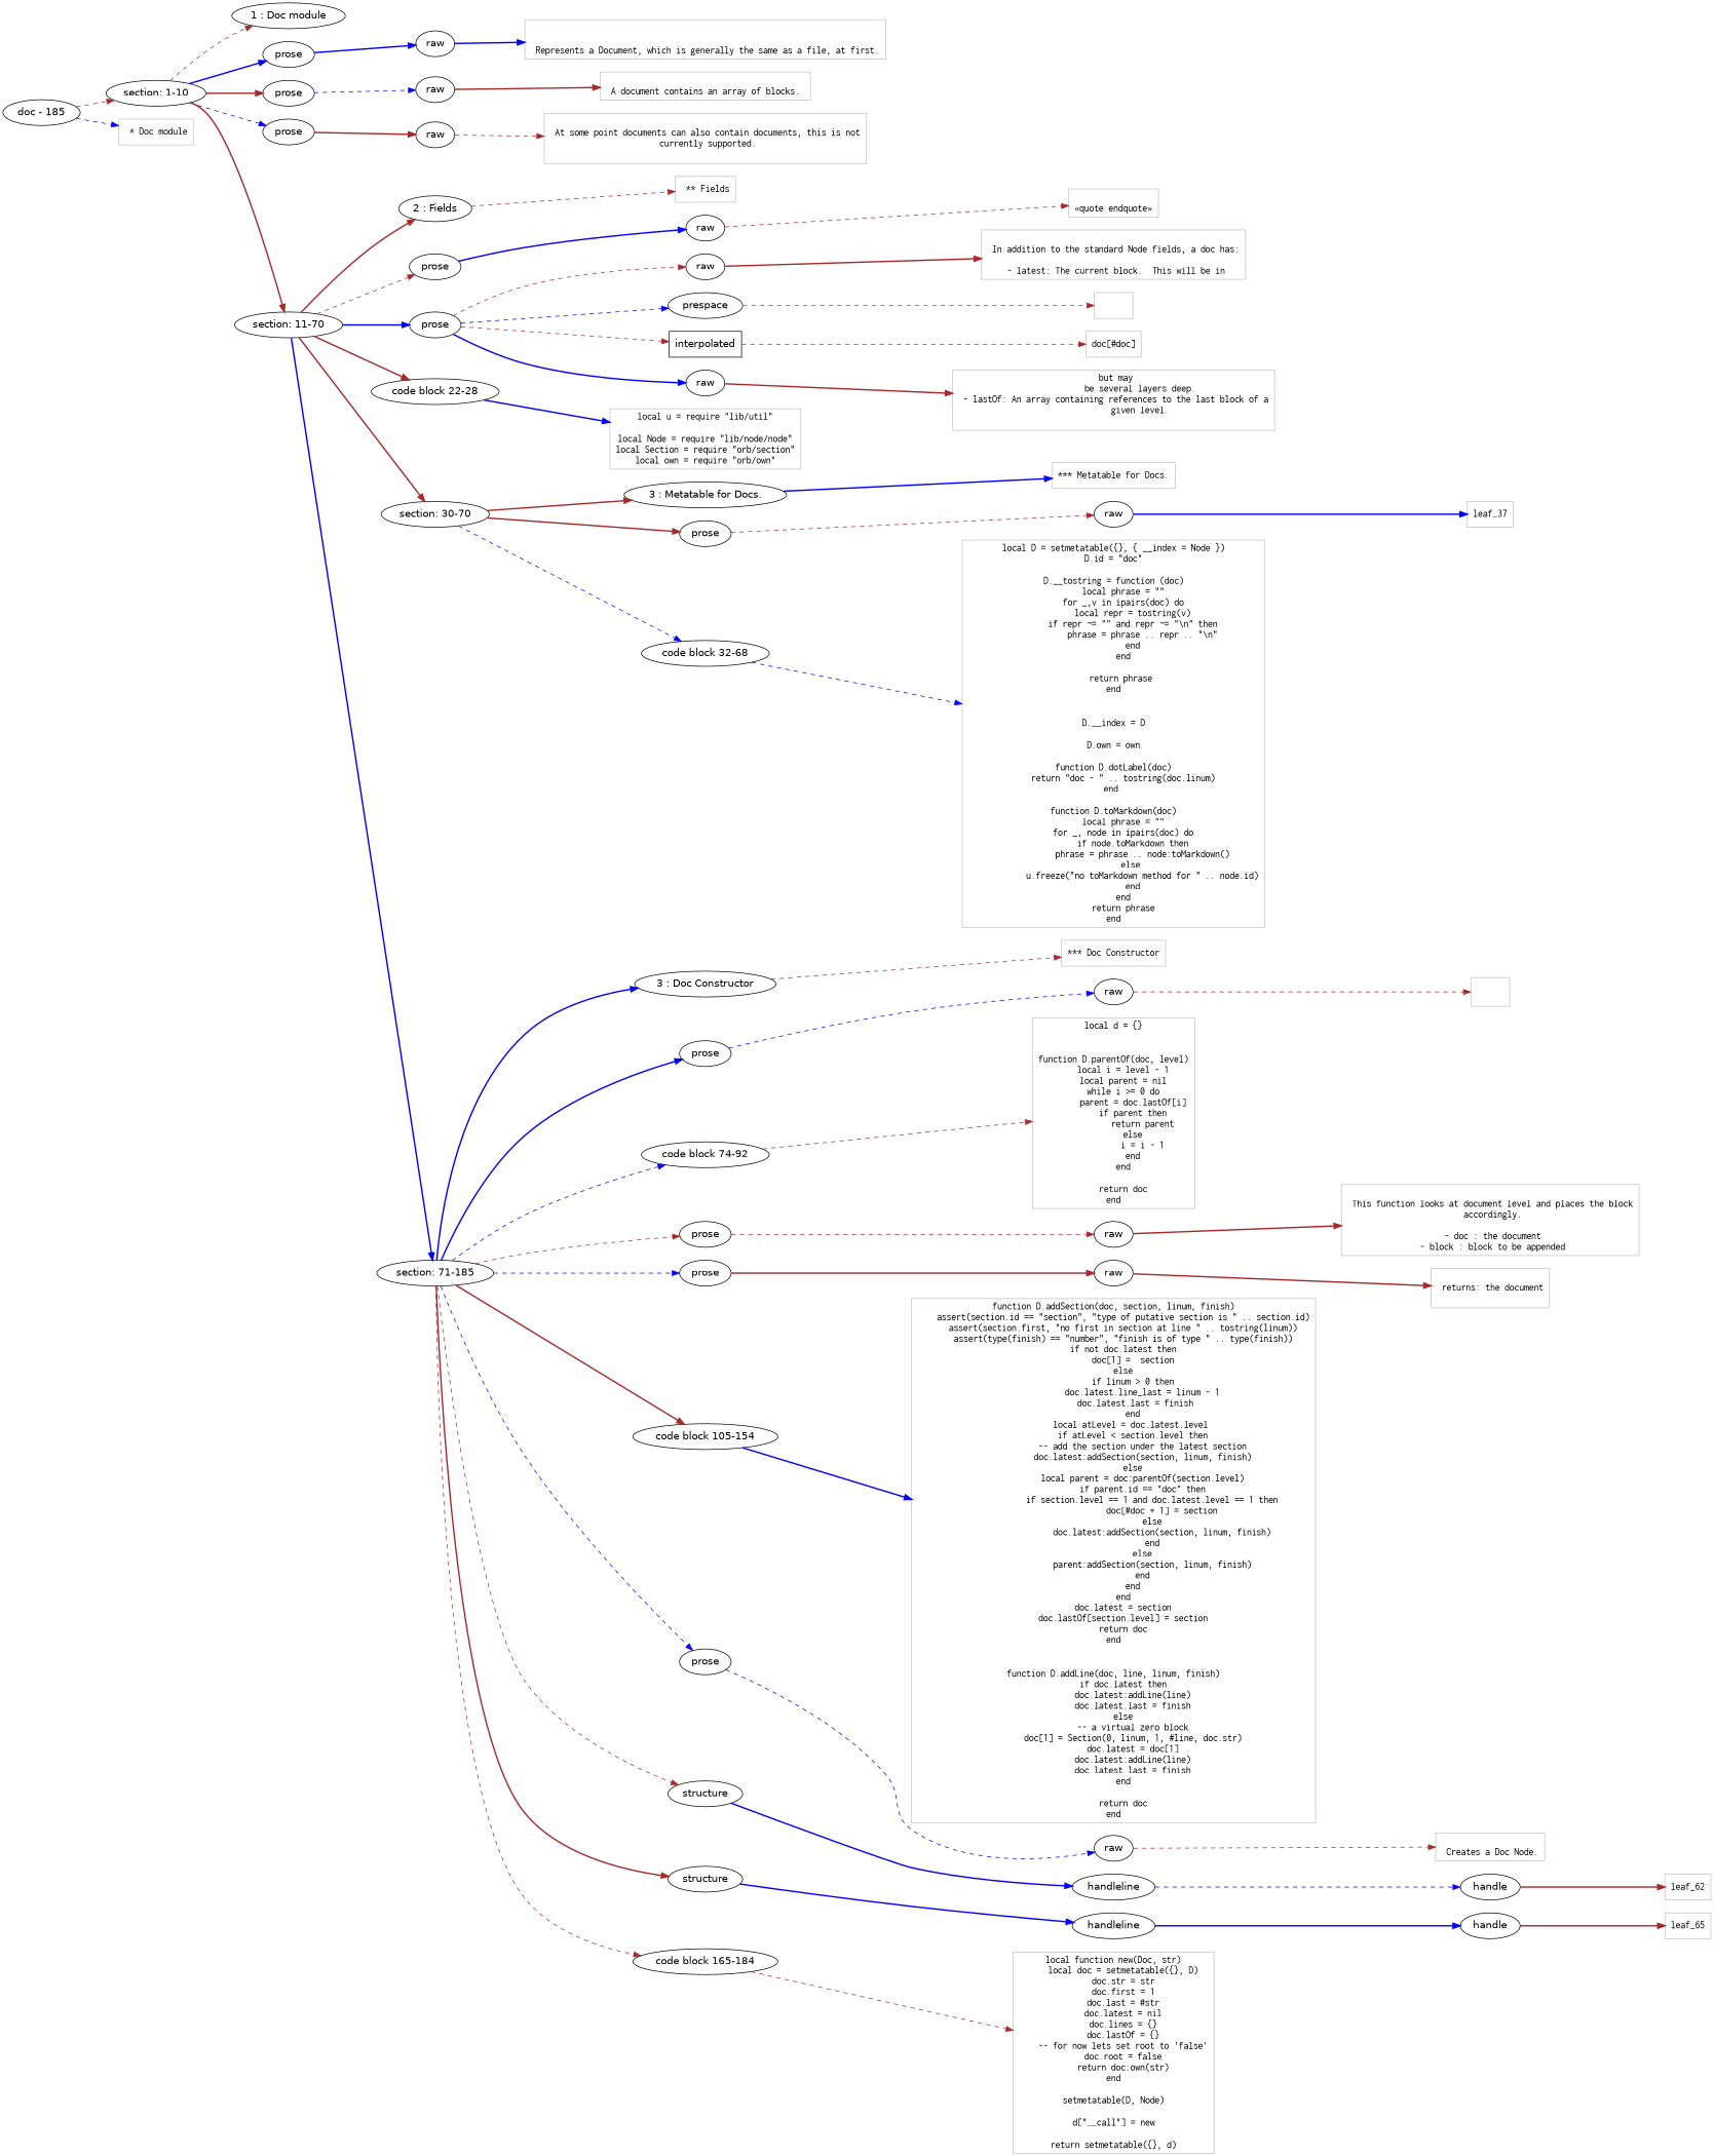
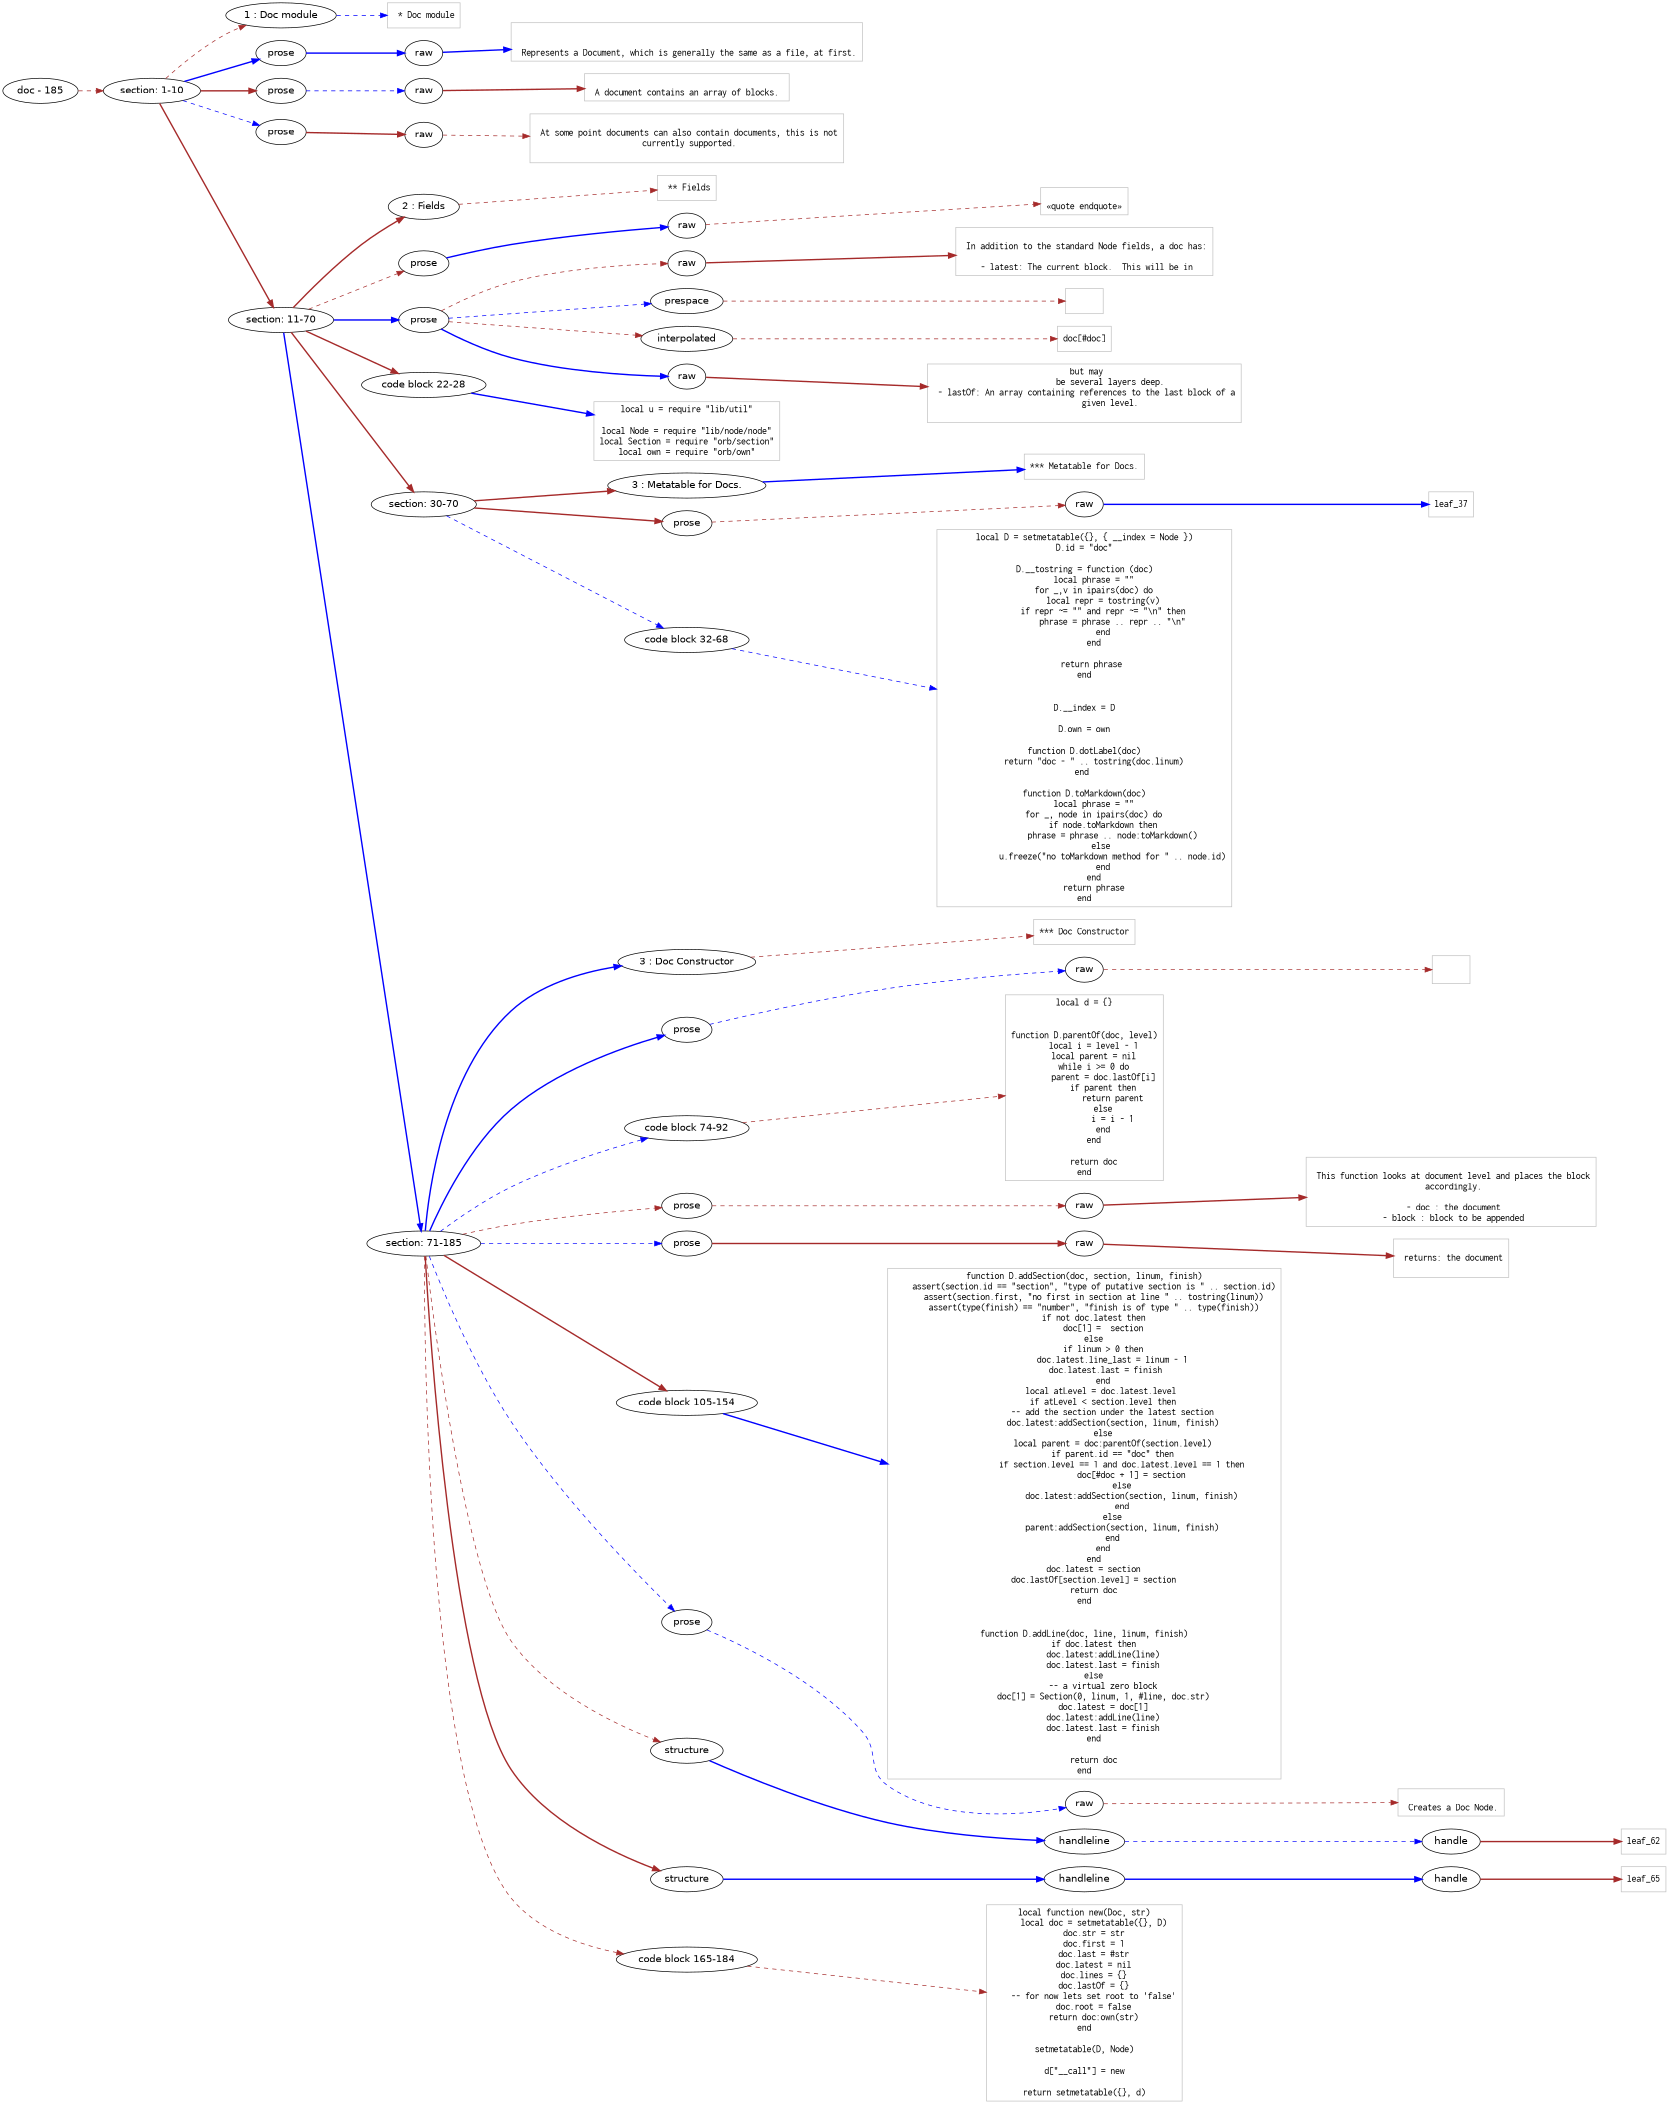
  digraph {
    rankdir=LR
    node [fontname=Helvetica]
    edge [color=brown style=bold]
    n1 [label="section: 1-10"]
    n2 [label="1 : Doc module"]
    n3 [label=prose]
    n4 [label=prose]
    n5 [label=prose]
    n6 [label="section: 11-70"]
    n7 [label=raw]
    n8 [label=raw]
    n9 [label=raw]
    n10 [label="2 : Fields"]
    n11 [label=prose]
    n12 [label=prose]
    n13 [label="code block 22-28"]
    n14 [label="section: 30-70"]
    n15 [label="section: 71-185"]
    n16 [label=raw]
    n17 [label=raw]
    n18 [label=prespace]
-   n19 [label=interpolated shape=box]
+   n19 [label=interpolated]
    n20 [label=raw]
    n21 [label="3 : Metatable for Docs."]
    n22 [label=prose]
    n23 [label="code block 32-68"]
    n24 [label=raw]
    n25 [label="3 : Doc Constructor"]
    n26 [label=prose]
    n27 [label="code block 74-92"]
    n28 [label=prose]
    n29 [label=prose]
    n30 [label="code block 105-154"]
    n31 [label=prose]
    n32 [label=structure]
    n33 [label=structure]
    n34 [label="code block 165-184"]
    n35 [label=raw]
    n36 [label=raw]
    n37 [label=raw]
    n38 [label=raw]
    n39 [label=handleline]
    n40 [label=handle]
    n41 [label=handleline]
    n42 [label=handle]
    n43 [color=Gray fontname=Inconsolata label=" * Doc module" shape=rectangle]
    n44 [color=Gray fontname=Inconsolata label="\n\n Represents a Document, which is generally the same as a file, at first.\n" shape=rectangle]
    n45 [color=Gray fontname=Inconsolata label="\n A document contains an array of blocks. \n" shape=rectangle]
    n46 [color=Gray fontname=Inconsolata label="\n At some point documents can also contain documents, this is not\n currently supported.\n\n" shape=rectangle]
    n47 [color=Gray fontname=Inconsolata label=" ** Fields" shape=rectangle]
    n48 [color=Gray fontname=Inconsolata label="local u = require \"lib/util\"\n\nlocal Node = require \"lib/node/node\"\nlocal Section = require \"orb/section\"\nlocal own = require \"orb/own\"" shape=rectangle]
    n49 [color=Gray fontname=Inconsolata label="\n«quote endquote»\n" shape=rectangle]
    n50 [color=Gray fontname=Inconsolata label="\n In addition to the standard Node fields, a doc has:\n \n - latest: The current block.  This will be in" shape=rectangle]
    n51 [color=Gray fontname=Inconsolata label=" " shape=rectangle]
    n52 [color=Gray fontname=Inconsolata label="doc[#doc]" shape=rectangle]
    n53 [color=Gray fontname=Inconsolata label=" but may\n           be several layers deep.\n - lastOf: An array containing references to the last block of a\n           given level.\n\n" shape=rectangle]
    n54 [color=Gray fontname=Inconsolata label="*** Metatable for Docs." shape=rectangle]
    n55 [color=Gray fontname=Inconsolata label="local D = setmetatable({}, { __index = Node })\nD.id = \"doc\"\n\nD.__tostring = function (doc)\n    local phrase = \"\"\n    for _,v in ipairs(doc) do\n        local repr = tostring(v)\n        if repr ~= \"\" and repr ~= \"\\n\" then\n            phrase = phrase .. repr .. \"\\n\"\n        end\n    end\n\n    return phrase \nend\n\n\nD.__index = D\n\nD.own = own\n\nfunction D.dotLabel(doc)\n    return \"doc - \" .. tostring(doc.linum)\nend \n\nfunction D.toMarkdown(doc)\n    local phrase = \"\"\n    for _, node in ipairs(doc) do\n        if node.toMarkdown then\n            phrase = phrase .. node:toMarkdown()\n        else \n            u.freeze(\"no toMarkdown method for \" .. node.id)\n        end\n    end\n    return phrase\nend" shape=rectangle]
    leaf_37 [color=Gray fontname=Inconsolata shape=rectangle]
    n57 [color=Gray fontname=Inconsolata label="*** Doc Constructor" shape=rectangle]
    n58 [color=Gray fontname=Inconsolata label="local d = {}\n\n\nfunction D.parentOf(doc, level)\n    local i = level - 1\n    local parent = nil\n    while i >= 0 do\n        parent = doc.lastOf[i]\n        if parent then\n            return parent\n        else\n            i = i - 1\n        end\n    end\n\n    return doc\nend" shape=rectangle]
    n59 [color=Gray fontname=Inconsolata label="function D.addSection(doc, section, linum, finish)\n    assert(section.id == \"section\", \"type of putative section is \" .. section.id)\n    assert(section.first, \"no first in section at line \" .. tostring(linum))\n    assert(type(finish) == \"number\", \"finish is of type \" .. type(finish))\n    if not doc.latest then\n        doc[1] =  section\n    else\n        if linum > 0 then\n            doc.latest.line_last = linum - 1\n            doc.latest.last = finish   \n        end\n        local atLevel = doc.latest.level \n        if atLevel < section.level then\n            -- add the section under the latest section\n            doc.latest:addSection(section, linum, finish)\n        else\n            local parent = doc:parentOf(section.level)\n            if parent.id == \"doc\" then\n                if section.level == 1 and doc.latest.level == 1 then\n                    doc[#doc + 1] = section\n                else\n                    doc.latest:addSection(section, linum, finish)\n                end\n            else\n                parent:addSection(section, linum, finish)\n            end\n        end\n    end\n    doc.latest = section\n    doc.lastOf[section.level] = section\n    return doc\nend\n\n\nfunction D.addLine(doc, line, linum, finish)\n    if doc.latest then\n        doc.latest:addLine(line)\n        doc.latest.last = finish\n    else\n        -- a virtual zero block\n        doc[1] = Section(0, linum, 1, #line, doc.str)\n        doc.latest = doc[1]\n        doc.latest:addLine(line)\n        doc.latest.last = finish\n    end\n\n    return doc\nend" shape=rectangle]
    n60 [color=Gray fontname=Inconsolata label="local function new(Doc, str)\n    local doc = setmetatable({}, D)\n    doc.str = str\n    doc.first = 1\n    doc.last = #str\n    doc.latest = nil\n    doc.lines = {}\n    doc.lastOf = {}\n    -- for now lets set root to 'false'\n    doc.root = false\n    return doc:own(str)\nend\n\nsetmetatable(D, Node)\n\nd[\"__call\"] = new\n\nreturn setmetatable({}, d)" shape=rectangle]
    n61 [color=Gray fontname=Inconsolata label="\n\n" shape=rectangle]
    n62 [color=Gray fontname=Inconsolata label="\n This function looks at document level and places the block\n accordingly.\n \n - doc : the document\n - block : block to be appended\n" shape=rectangle]
    n63 [color=Gray fontname=Inconsolata label="\n returns: the document\n\n" shape=rectangle]
    n64 [color=Gray fontname=Inconsolata label="\n Creates a Doc Node.\n" shape=rectangle]
    leaf_62 [color=Gray fontname=Inconsolata shape=rectangle]
    leaf_65 [color=Gray fontname=Inconsolata shape=rectangle]
    n67 [label="doc - 185"]
    subgraph sub_1 {
      rank=same
      n1
    }
    subgraph sub_2 {
      rank=same
      n2
      n3
      n4
      n5
      n6
    }
    subgraph sub_3 {
      rank=same
      n7
    }
    subgraph sub_4 {
      rank=same
      n8
    }
    subgraph sub_5 {
      rank=same
      n9
    }
    subgraph sub_6 {
      rank=same
      n10
      n11
      n12
      n13
      n14
      n15
    }
    subgraph sub_7 {
      rank=same
      n16
    }
    subgraph sub_8 {
      rank=same
      n17
      n18
      n19
      n20
    }
    subgraph sub_9 {
      rank=same
      n21
      n22
      n23
    }
    subgraph sub_10 {
      rank=same
      n24
    }
    subgraph sub_11 {
      rank=same
      n25
      n26
      n27
      n28
      n29
      n30
      n31
      n32
      n33
      n34
    }
    subgraph sub_12 {
      rank=same
      n35
    }
    subgraph sub_13 {
      rank=same
      n36
    }
    subgraph sub_14 {
      rank=same
      n37
    }
    subgraph sub_15 {
      rank=same
      n38
    }
    subgraph sub_16 {
      rank=same
      n39
    }
    subgraph sub_17 {
      rank=same
      n40
    }
    subgraph sub_18 {
      rank=same
      n41
    }
    subgraph sub_19 {
      rank=same
      n42
    }
    n1 -> n2 [style=dashed]
    n1 -> n3 [color=blue]
    n1 -> n4
    n1 -> n5 [color=blue style=dashed]
    n1 -> n6
-   n67 -> n43 [color=blue style=dashed]
+   n2 -> n43 [color=blue style=dashed]
    n3 -> n7 [color=blue]
    n4 -> n8 [color=blue style=dashed]
    n5 -> n9
    n6 -> n10
    n6 -> n11 [style=dashed]
    n6 -> n12 [color=blue]
    n6 -> n13
    n6 -> n14
    n6 -> n15 [color=blue]
    n7 -> n44 [color=blue]
    n8 -> n45
    n9 -> n46 [style=dashed]
    n10 -> n47 [style=dashed]
    n11 -> n16 [color=blue]
    n12 -> n17 [style=dashed]
    n12 -> n18 [color=blue style=dashed]
    n12 -> n19 [style=dashed]
    n12 -> n20 [color=blue]
    n13 -> n48 [color=blue]
    n14 -> n21
    n14 -> n22
    n14 -> n23 [color=blue style=dashed]
    n15 -> n25 [color=blue]
    n15 -> n26 [color=blue]
    n15 -> n27 [color=blue style=dashed]
    n15 -> n28 [style=dashed]
    n15 -> n29 [color=blue style=dashed]
    n15 -> n30
    n15 -> n31 [color=blue style=dashed]
    n15 -> n32 [style=dashed]
    n15 -> n33
    n15 -> n34 [style=dashed]
    n16 -> n49 [style=dashed]
    n17 -> n50
    n18 -> n51 [style=dashed]
    n19 -> n52 [style=dashed]
    n20 -> n53
    n21 -> n54 [color=blue]
    n22 -> n24 [style=dashed]
    n23 -> n55 [color=blue style=dashed]
    n24 -> leaf_37 [color=blue]
    n25 -> n57 [style=dashed]
    n26 -> n35 [color=blue style=dashed]
    n27 -> n58 [style=dashed]
    n28 -> n36 [style=dashed]
    n29 -> n37
    n30 -> n59 [color=blue]
    n31 -> n38 [color=blue style=dashed]
    n32 -> n39 [color=blue]
    n33 -> n41 [color=blue]
    n34 -> n60 [style=dashed]
    n35 -> n61 [style=dashed]
    n36 -> n62
    n37 -> n63
    n38 -> n64 [style=dashed]
    n39 -> n40 [color=blue style=dashed]
    n40 -> leaf_62
    n41 -> n42 [color=blue]
    n42 -> leaf_65
    n67 -> n1 [style=dashed]
  }
